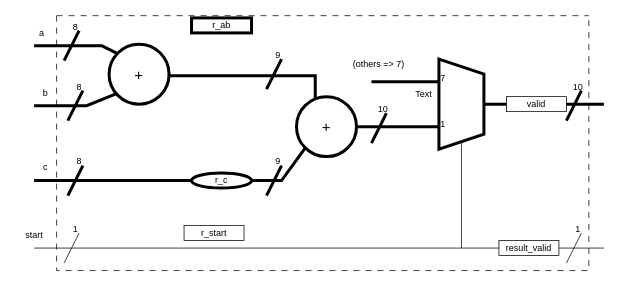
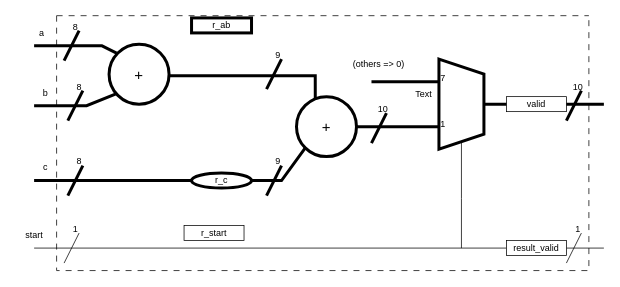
  <mxCell id="0" />
  <mxCell id="1" parent="0" />
  <mxCell id="2" value="" style="endArrow=none;html=1;rounded=0;strokeWidth=4;" edge="1" parent="1"><mxGeometry width="50" height="50" relative="1" as="geometry"><mxPoint x="45" y="60" as="sourcePoint" /><mxPoint x="135" y="60" as="targetPoint" /><Array as="points"><mxPoint x="135" y="60" /><mxPoint x="155" y="70" /></Array></mxGeometry></mxCell>
  <mxCell id="3" value="a" style="text;html=1;align=center;verticalAlign=middle;resizable=0;points=[];autosize=1;strokeColor=none;fillColor=none;strokeWidth=4;" vertex="1" parent="1"><mxGeometry x="40" y="28" width="30" height="30" as="geometry" /></mxCell>
  <mxCell id="4" value="" style="group" vertex="1" connectable="0" parent="1"><mxGeometry x="355" y="200" width="30" height="60" as="geometry" /></mxCell>
  <mxCell id="5" value="" style="endArrow=none;html=1;rounded=0;strokeWidth=4;" edge="1" parent="4"><mxGeometry width="50" height="50" relative="1" as="geometry"><mxPoint y="60" as="sourcePoint" /><mxPoint x="20" y="20" as="targetPoint" /></mxGeometry></mxCell>
  <mxCell id="6" value="9" style="text;html=1;align=center;verticalAlign=middle;resizable=0;points=[];autosize=1;strokeColor=none;fillColor=none;" vertex="1" parent="4"><mxGeometry width="30" height="30" as="geometry" /></mxCell>
  <mxCell id="7" value="" style="group;strokeWidth=4;" vertex="1" connectable="0" parent="1"><mxGeometry x="85" y="20" width="30" height="60" as="geometry" /></mxCell>
  <mxCell id="8" value="" style="endArrow=none;html=1;rounded=0;strokeWidth=4;" edge="1" parent="7"><mxGeometry width="50" height="50" relative="1" as="geometry"><mxPoint y="60" as="sourcePoint" /><mxPoint x="20" y="20" as="targetPoint" /></mxGeometry></mxCell>
  <mxCell id="9" value="8" style="text;html=1;align=center;verticalAlign=middle;resizable=0;points=[];autosize=1;strokeColor=none;fillColor=none;strokeWidth=4;" vertex="1" parent="7"><mxGeometry width="30" height="30" as="geometry" /></mxCell>
  <mxCell id="10" value="" style="endArrow=none;html=1;rounded=0;strokeWidth=4;" edge="1" parent="1"><mxGeometry width="50" height="50" relative="1" as="geometry"><mxPoint x="45" y="140" as="sourcePoint" /><mxPoint x="165" y="120" as="targetPoint" /><Array as="points"><mxPoint x="115" y="140" /></Array></mxGeometry></mxCell>
  <mxCell id="11" value="b" style="text;html=1;align=center;verticalAlign=middle;resizable=0;points=[];autosize=1;strokeColor=none;fillColor=none;strokeWidth=4;" vertex="1" parent="1"><mxGeometry x="45" y="108" width="30" height="30" as="geometry" /></mxCell>
  <mxCell id="12" value="" style="group;strokeWidth=4;" vertex="1" connectable="0" parent="1"><mxGeometry x="90" y="100" width="30" height="60" as="geometry" /></mxCell>
  <mxCell id="13" value="" style="endArrow=none;html=1;rounded=0;strokeWidth=4;" edge="1" parent="12"><mxGeometry width="50" height="50" relative="1" as="geometry"><mxPoint y="60" as="sourcePoint" /><mxPoint x="20" y="20" as="targetPoint" /></mxGeometry></mxCell>
  <mxCell id="14" value="8" style="text;html=1;align=center;verticalAlign=middle;resizable=0;points=[];autosize=1;strokeColor=none;fillColor=none;strokeWidth=4;" vertex="1" parent="12"><mxGeometry width="30" height="30" as="geometry" /></mxCell>
  <mxCell id="15" value="" style="endArrow=none;html=1;rounded=0;strokeWidth=4;entryX=0;entryY=1;entryDx=0;entryDy=0;" edge="1" parent="1" source="31" target="33"><mxGeometry width="50" height="50" relative="1" as="geometry"><mxPoint x="50" y="240" as="sourcePoint" /><mxPoint x="385" y="240" as="targetPoint" /><Array as="points"><mxPoint x="375" y="240" /></Array></mxGeometry></mxCell>
  <mxCell id="16" value="c" style="text;html=1;align=center;verticalAlign=middle;resizable=0;points=[];autosize=1;strokeColor=none;fillColor=none;strokeWidth=4;" vertex="1" parent="1"><mxGeometry x="45" y="208" width="30" height="30" as="geometry" /></mxCell>
  <mxCell id="17" value="" style="group;strokeWidth=4;" vertex="1" connectable="0" parent="1"><mxGeometry x="90" y="200" width="30" height="60" as="geometry" /></mxCell>
  <mxCell id="18" value="" style="endArrow=none;html=1;rounded=0;strokeWidth=4;" edge="1" parent="17"><mxGeometry width="50" height="50" relative="1" as="geometry"><mxPoint y="60" as="sourcePoint" /><mxPoint x="20" y="20" as="targetPoint" /></mxGeometry></mxCell>
  <mxCell id="19" value="8" style="text;html=1;align=center;verticalAlign=middle;resizable=0;points=[];autosize=1;strokeColor=none;fillColor=none;strokeWidth=4;" vertex="1" parent="17"><mxGeometry width="30" height="30" as="geometry" /></mxCell>
  <mxCell id="20" value="" style="endArrow=none;html=1;rounded=0;" edge="1" parent="1" source="47"><mxGeometry width="50" height="50" relative="1" as="geometry"><mxPoint x="45" y="330" as="sourcePoint" /><mxPoint x="805" y="330" as="targetPoint" /></mxGeometry></mxCell>
  <mxCell id="21" value="" style="group" vertex="1" connectable="0" parent="1"><mxGeometry x="85" y="290" width="30" height="60" as="geometry" /></mxCell>
  <mxCell id="22" value="" style="endArrow=none;html=1;rounded=0;" edge="1" parent="21"><mxGeometry width="50" height="50" relative="1" as="geometry"><mxPoint y="60" as="sourcePoint" /><mxPoint x="20" y="20" as="targetPoint" /></mxGeometry></mxCell>
  <mxCell id="23" value="1" style="text;html=1;align=center;verticalAlign=middle;resizable=0;points=[];autosize=1;strokeColor=none;fillColor=none;" vertex="1" parent="21"><mxGeometry width="30" height="30" as="geometry" /></mxCell>
  <mxCell id="24" style="edgeStyle=orthogonalEdgeStyle;rounded=0;orthogonalLoop=1;jettySize=auto;html=1;endArrow=none;endFill=0;entryX=0.313;entryY=0.038;entryDx=0;entryDy=0;entryPerimeter=0;strokeWidth=4;" edge="1" parent="1" source="25" target="33"><mxGeometry relative="1" as="geometry"><mxPoint x="395" y="98" as="targetPoint" /><Array as="points"><mxPoint x="420" y="100" /></Array></mxGeometry></mxCell>
  <mxCell id="25" value="&lt;font style=&quot;font-size: 20px;&quot;&gt;+&lt;br&gt;&lt;/font&gt;" style="ellipse;whiteSpace=wrap;html=1;aspect=fixed;strokeWidth=4;" vertex="1" parent="1"><mxGeometry x="145" y="58" width="80" height="80" as="geometry" /></mxCell>
  <mxCell id="26" value="" style="group;strokeWidth=4;perimeterSpacing=1;" vertex="1" connectable="0" parent="1"><mxGeometry x="355" y="58" width="30" height="60" as="geometry" /></mxCell>
  <mxCell id="27" value="" style="endArrow=none;html=1;rounded=0;strokeWidth=4;" edge="1" parent="26"><mxGeometry width="50" height="50" relative="1" as="geometry"><mxPoint y="60" as="sourcePoint" /><mxPoint x="20" y="20" as="targetPoint" /></mxGeometry></mxCell>
  <mxCell id="28" value="9" style="text;html=1;align=center;verticalAlign=middle;resizable=0;points=[];autosize=1;strokeColor=none;fillColor=none;" vertex="1" parent="26"><mxGeometry width="30" height="30" as="geometry" /></mxCell>
  <mxCell id="29" value="r_ab" style="whiteSpace=wrap;html=1;strokeWidth=4;" vertex="1" parent="1"><mxGeometry x="255" y="23" width="80" height="20" as="geometry" /></mxCell>
  <mxCell id="30" value="" style="endArrow=none;html=1;rounded=0;strokeWidth=4;" edge="1" parent="1" target="31"><mxGeometry width="50" height="50" relative="1" as="geometry"><mxPoint x="45" y="240" as="sourcePoint" /><mxPoint x="385" y="240" as="targetPoint" /></mxGeometry></mxCell>
  <mxCell id="31" value="r_c" style="ellipse;whiteSpace=wrap;html=1;strokeWidth=4;" vertex="1" parent="1"><mxGeometry x="255" y="230" width="80" height="20" as="geometry" /></mxCell>
  <mxCell id="32" style="edgeStyle=orthogonalEdgeStyle;rounded=0;orthogonalLoop=1;jettySize=auto;html=1;endArrow=none;endFill=0;strokeWidth=4;entryX=0.75;entryY=1;entryDx=0;entryDy=0;" edge="1" parent="1" source="33" target="38"><mxGeometry relative="1" as="geometry"><mxPoint x="535" y="168" as="targetPoint" /></mxGeometry></mxCell>
  <mxCell id="33" value="&lt;font style=&quot;font-size: 20px;&quot;&gt;+&lt;br&gt;&lt;/font&gt;" style="ellipse;whiteSpace=wrap;html=1;aspect=fixed;strokeWidth=4;" vertex="1" parent="1"><mxGeometry x="395" y="128" width="80" height="80" as="geometry" /></mxCell>
  <mxCell id="34" value="start" style="text;html=1;align=center;verticalAlign=middle;resizable=0;points=[];autosize=1;strokeColor=none;fillColor=none;" vertex="1" parent="1"><mxGeometry x="20" y="298" width="50" height="30" as="geometry" /></mxCell>
  <mxCell id="35" style="edgeStyle=orthogonalEdgeStyle;rounded=0;orthogonalLoop=1;jettySize=auto;html=1;exitX=0.25;exitY=1;exitDx=0;exitDy=0;strokeWidth=4;endArrow=none;endFill=0;" edge="1" parent="1" source="38"><mxGeometry relative="1" as="geometry"><mxPoint x="495" y="108" as="targetPoint" /></mxGeometry></mxCell>
  <mxCell id="36" style="edgeStyle=orthogonalEdgeStyle;rounded=0;orthogonalLoop=1;jettySize=auto;html=1;exitX=1;exitY=0.5;exitDx=0;exitDy=0;endArrow=none;endFill=0;" edge="1" parent="1" source="38"><mxGeometry relative="1" as="geometry"><mxPoint x="615" y="330" as="targetPoint" /></mxGeometry></mxCell>
  <mxCell id="37" style="edgeStyle=orthogonalEdgeStyle;rounded=0;orthogonalLoop=1;jettySize=auto;html=1;exitX=0.5;exitY=0;exitDx=0;exitDy=0;endArrow=none;endFill=0;strokeWidth=4;" edge="1" parent="1" source="38"><mxGeometry relative="1" as="geometry"><mxPoint x="805" y="138" as="targetPoint" /></mxGeometry></mxCell>
  <mxCell id="38" value="" style="shape=trapezoid;perimeter=trapezoidPerimeter;whiteSpace=wrap;html=1;fixedSize=1;rotation=90;strokeWidth=4;" vertex="1" parent="1"><mxGeometry x="555" y="108" width="120" height="60" as="geometry" /></mxCell>
  <mxCell id="39" value="7" style="text;html=1;align=center;verticalAlign=middle;resizable=0;points=[];autosize=1;strokeColor=none;fillColor=none;" vertex="1" parent="1"><mxGeometry x="575" y="88" width="30" height="30" as="geometry" /></mxCell>
  <mxCell id="40" value="1" style="text;html=1;align=center;verticalAlign=middle;resizable=0;points=[];autosize=1;strokeColor=none;fillColor=none;" vertex="1" parent="1"><mxGeometry x="575" y="150" width="30" height="30" as="geometry" /></mxCell>
  <mxCell id="41" value="" style="group;strokeWidth=4;perimeterSpacing=1;" vertex="1" connectable="0" parent="1"><mxGeometry x="495" y="130" width="35" height="60" as="geometry" /></mxCell>
  <mxCell id="42" value="" style="endArrow=none;html=1;rounded=0;strokeWidth=4;" edge="1" parent="41"><mxGeometry width="50" height="50" relative="1" as="geometry"><mxPoint y="60" as="sourcePoint" /><mxPoint x="20" y="20" as="targetPoint" /></mxGeometry></mxCell>
  <mxCell id="43" value="10" style="text;html=1;align=center;verticalAlign=middle;resizable=0;points=[];autosize=1;strokeColor=none;fillColor=none;" vertex="1" parent="41"><mxGeometry x="-5" width="40" height="30" as="geometry" /></mxCell>
  <mxCell id="44" value="Text" style="text;html=1;align=center;verticalAlign=middle;whiteSpace=wrap;rounded=0;" vertex="1" parent="1"><mxGeometry x="535" y="110" width="60" height="30" as="geometry" /></mxCell>
  <mxCell id="45" value="" style="endArrow=none;html=1;rounded=0;" edge="1" parent="1" target="47"><mxGeometry width="50" height="50" relative="1" as="geometry"><mxPoint x="45" y="330" as="sourcePoint" /><mxPoint x="755" y="330" as="targetPoint" /></mxGeometry></mxCell>
- <mxCell id="46" value="(others =&amp;gt; 7)" style="text;html=1;align=center;verticalAlign=middle;whiteSpace=wrap;rounded=0;" vertex="1" parent="1"><mxGeometry x="455" y="70" width="100" height="30" as="geometry" /></mxCell>
- <mxCell id="47" value="result_valid" style="whiteSpace=wrap;html=1;strokeWidth=1;" vertex="1" parent="1"><mxGeometry x="665" y="320" width="80" height="20" as="geometry" /></mxCell>
+ <mxCell id="46" value="(others =&amp;gt; 0)" style="text;html=1;align=center;verticalAlign=middle;whiteSpace=wrap;rounded=0;" vertex="1" parent="1"><mxGeometry x="455" y="70" width="100" height="30" as="geometry" /></mxCell>
+ <mxCell id="47" value="result_valid" style="whiteSpace=wrap;html=1;strokeWidth=1;" vertex="1" parent="1"><mxGeometry x="675" y="320" width="80" height="20" as="geometry" /></mxCell>
  <mxCell id="48" value="valid" style="whiteSpace=wrap;html=1;strokeWidth=1;" vertex="1" parent="1"><mxGeometry x="675" y="128" width="80" height="20" as="geometry" /></mxCell>
  <mxCell id="49" value="" style="swimlane;startSize=0;dashed=1;dashPattern=8 8;" vertex="1" parent="1"><mxGeometry x="75" y="20" width="710" height="340" as="geometry" /></mxCell>
  <mxCell id="50" value="" style="group;strokeWidth=4;perimeterSpacing=1;" vertex="1" connectable="0" parent="1"><mxGeometry x="755" y="100" width="35" height="60" as="geometry" /></mxCell>
  <mxCell id="51" value="" style="endArrow=none;html=1;rounded=0;strokeWidth=4;" edge="1" parent="50"><mxGeometry width="50" height="50" relative="1" as="geometry"><mxPoint y="60" as="sourcePoint" /><mxPoint x="20" y="20" as="targetPoint" /></mxGeometry></mxCell>
  <mxCell id="52" value="10" style="text;html=1;align=center;verticalAlign=middle;resizable=0;points=[];autosize=1;strokeColor=none;fillColor=none;" vertex="1" parent="50"><mxGeometry x="-5" width="40" height="30" as="geometry" /></mxCell>
  <mxCell id="53" value="r_start" style="whiteSpace=wrap;html=1;strokeWidth=1;" vertex="1" parent="1"><mxGeometry x="245" y="300" width="80" height="20" as="geometry" /></mxCell>
  <mxCell id="54" value="" style="group;strokeWidth=4;perimeterSpacing=1;" vertex="1" connectable="0" parent="1"><mxGeometry x="755" y="290" width="35" height="60" as="geometry" /></mxCell>
  <mxCell id="55" value="" style="endArrow=none;html=1;rounded=0;strokeWidth=1;" edge="1" parent="54"><mxGeometry width="50" height="50" relative="1" as="geometry"><mxPoint y="60" as="sourcePoint" /><mxPoint x="20" y="20" as="targetPoint" /></mxGeometry></mxCell>
  <mxCell id="56" value="1" style="text;html=1;align=center;verticalAlign=middle;resizable=0;points=[];autosize=1;strokeColor=none;fillColor=none;" vertex="1" parent="54"><mxGeometry width="30" height="30" as="geometry" /></mxCell>
